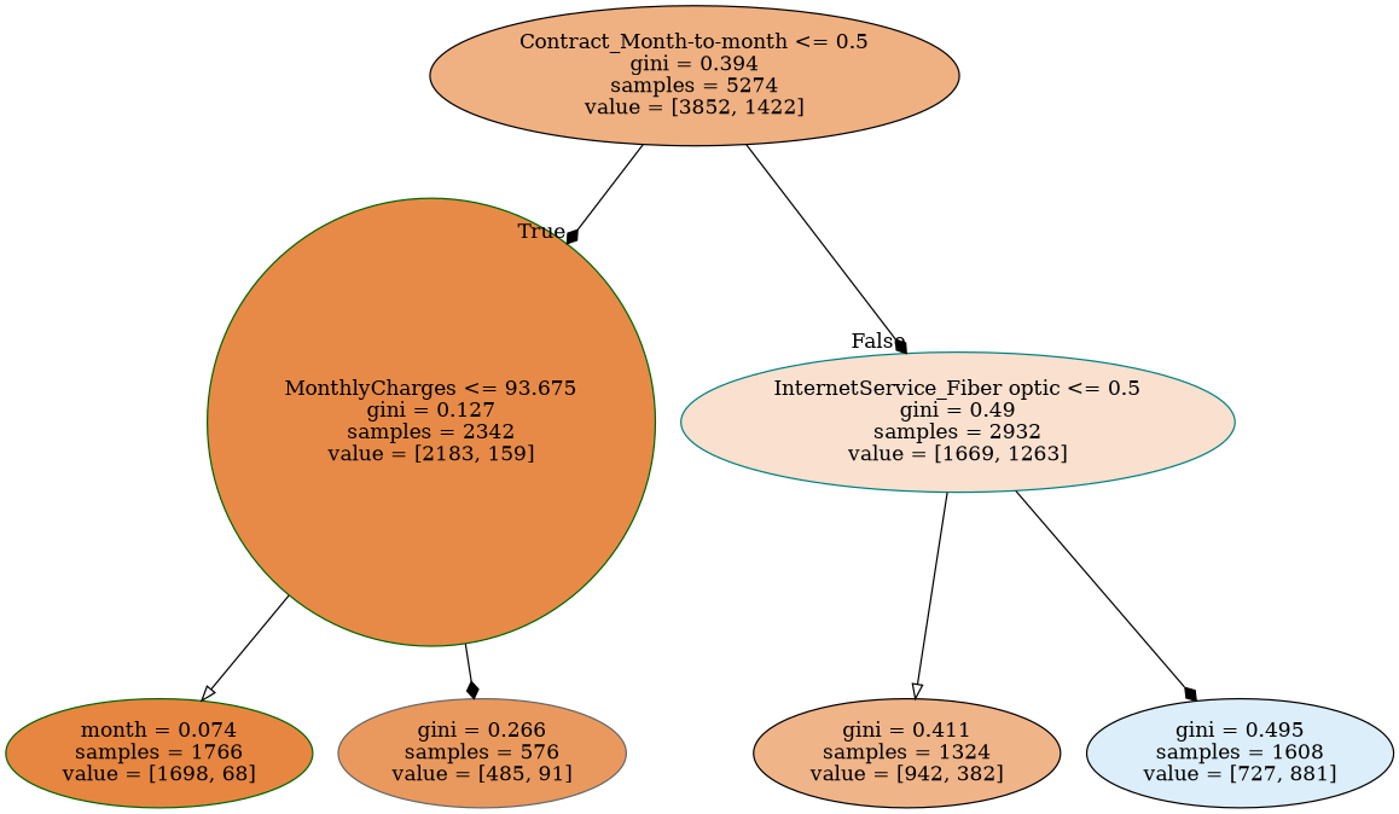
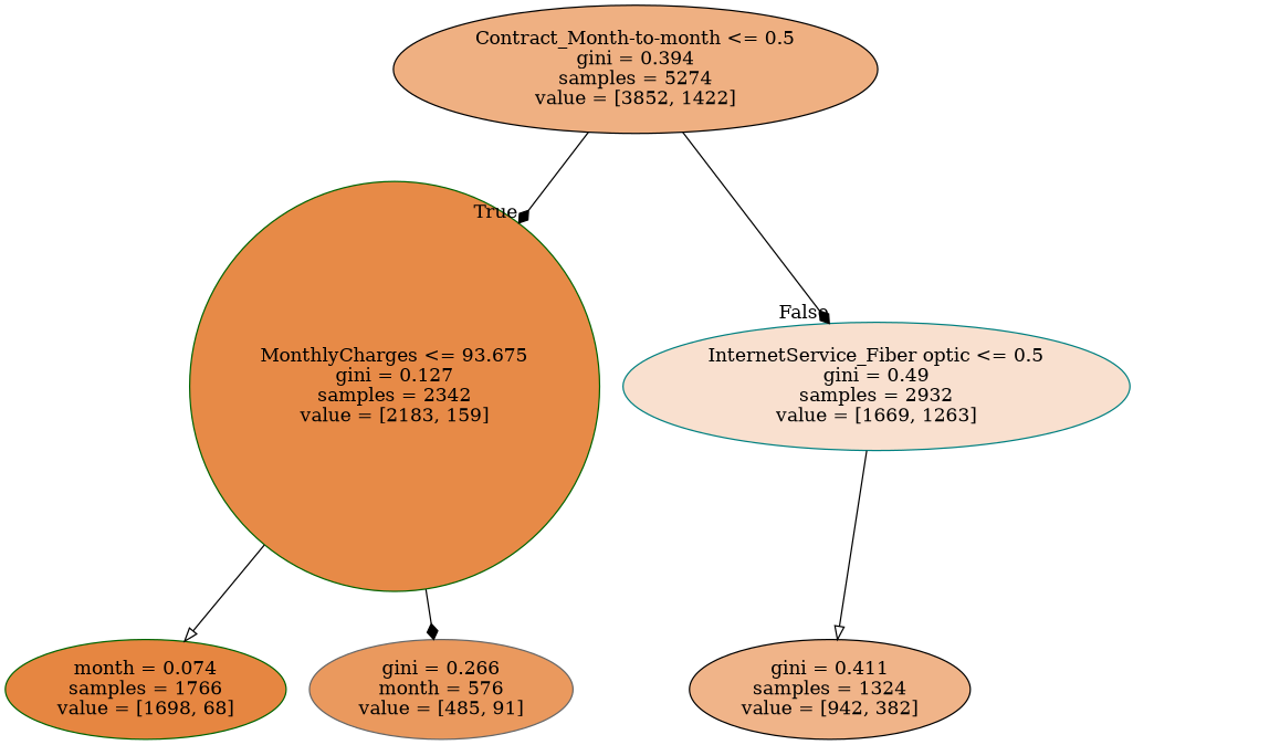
  digraph {
    node [color=black shape=ellipse style=filled]
    edge [arrowhead=diamond]
    n1 [fillcolor="#efb082" label="Contract_Month-to-month <= 0.5\ngini = 0.394\nsamples = 5274\nvalue = [3852, 1422]"]
    n2 [color=darkgreen fillcolor="#e78a47" label="MonthlyCharges <= 93.675\ngini = 0.127\nsamples = 2342\nvalue = [2183, 159]" shape=circle]
    n3 [color=teal fillcolor="#f9e0cf" label="InternetService_Fiber optic <= 0.5\ngini = 0.49\nsamples = 2932\nvalue = [1669, 1263]"]
    n4 [color=darkgreen fillcolor="#e68641" label="month = 0.074\nsamples = 1766\nvalue = [1698, 68]"]
-   n5 [color=gray40 fillcolor="#ea995e" label="gini = 0.266\nsamples = 576\nvalue = [485, 91]"]
+   n5 [color=gray40 fillcolor="#ea995e" label="gini = 0.266\nmonth = 576\nvalue = [485, 91]"]
    n6 [fillcolor="#f0b489" label="gini = 0.411\nsamples = 1324\nvalue = [942, 382]"]
-   n7 [fillcolor="#dceefa" label="gini = 0.495\nsamples = 1608\nvalue = [727, 881]"]
    n1 -> n2 [headlabel=True labelangle=45 labeldistance=2.5]
    n1 -> n3 [headlabel=False labelangle=-45 labeldistance=2.5]
    n2 -> n4 [arrowhead=onormal]
    n2 -> n5
    n3 -> n6 [arrowhead=onormal]
-   n3 -> n7
  }
